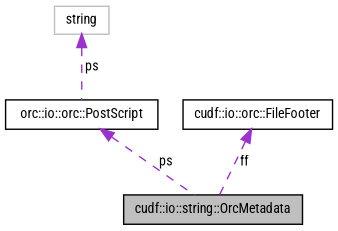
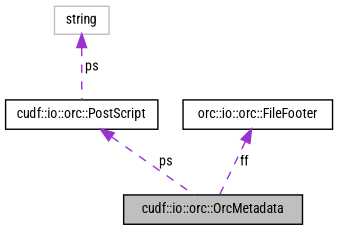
  digraph {
    fontname="Roboto Condensed"
    node [color=black fillcolor=white fontname="Roboto Condensed" fontsize=10 shape=record style=filled]
    edge [color=darkorchid3 dir=back fontname="Roboto Condensed" fontsize=10 labelfontname=Helvetica labelfontsize=10 style=dashed]
-   n1 [fillcolor=grey75 fontcolor=black height=0.2 label="cudf::io::string::OrcMetadata" width=0.4]
-   n2 [height=0.2 label="orc::io::orc::PostScript" width=0.4]
+   n1 [fillcolor=grey75 fontcolor=black height=0.2 label="cudf::io::orc::OrcMetadata" width=0.4]
+   n2 [height=0.2 label="cudf::io::orc::PostScript" width=0.4]
    n3 [color=grey75 height=0.2 label=string width=0.4]
-   n4 [height=0.2 label="cudf::io::orc::FileFooter" width=0.4]
+   n4 [height=0.2 label="orc::io::orc::FileFooter" width=0.4]
    n2 -> n1 [label=" ps"]
    n3 -> n2 [label=" ps"]
    n4 -> n1 [label=" ff"]
  }
